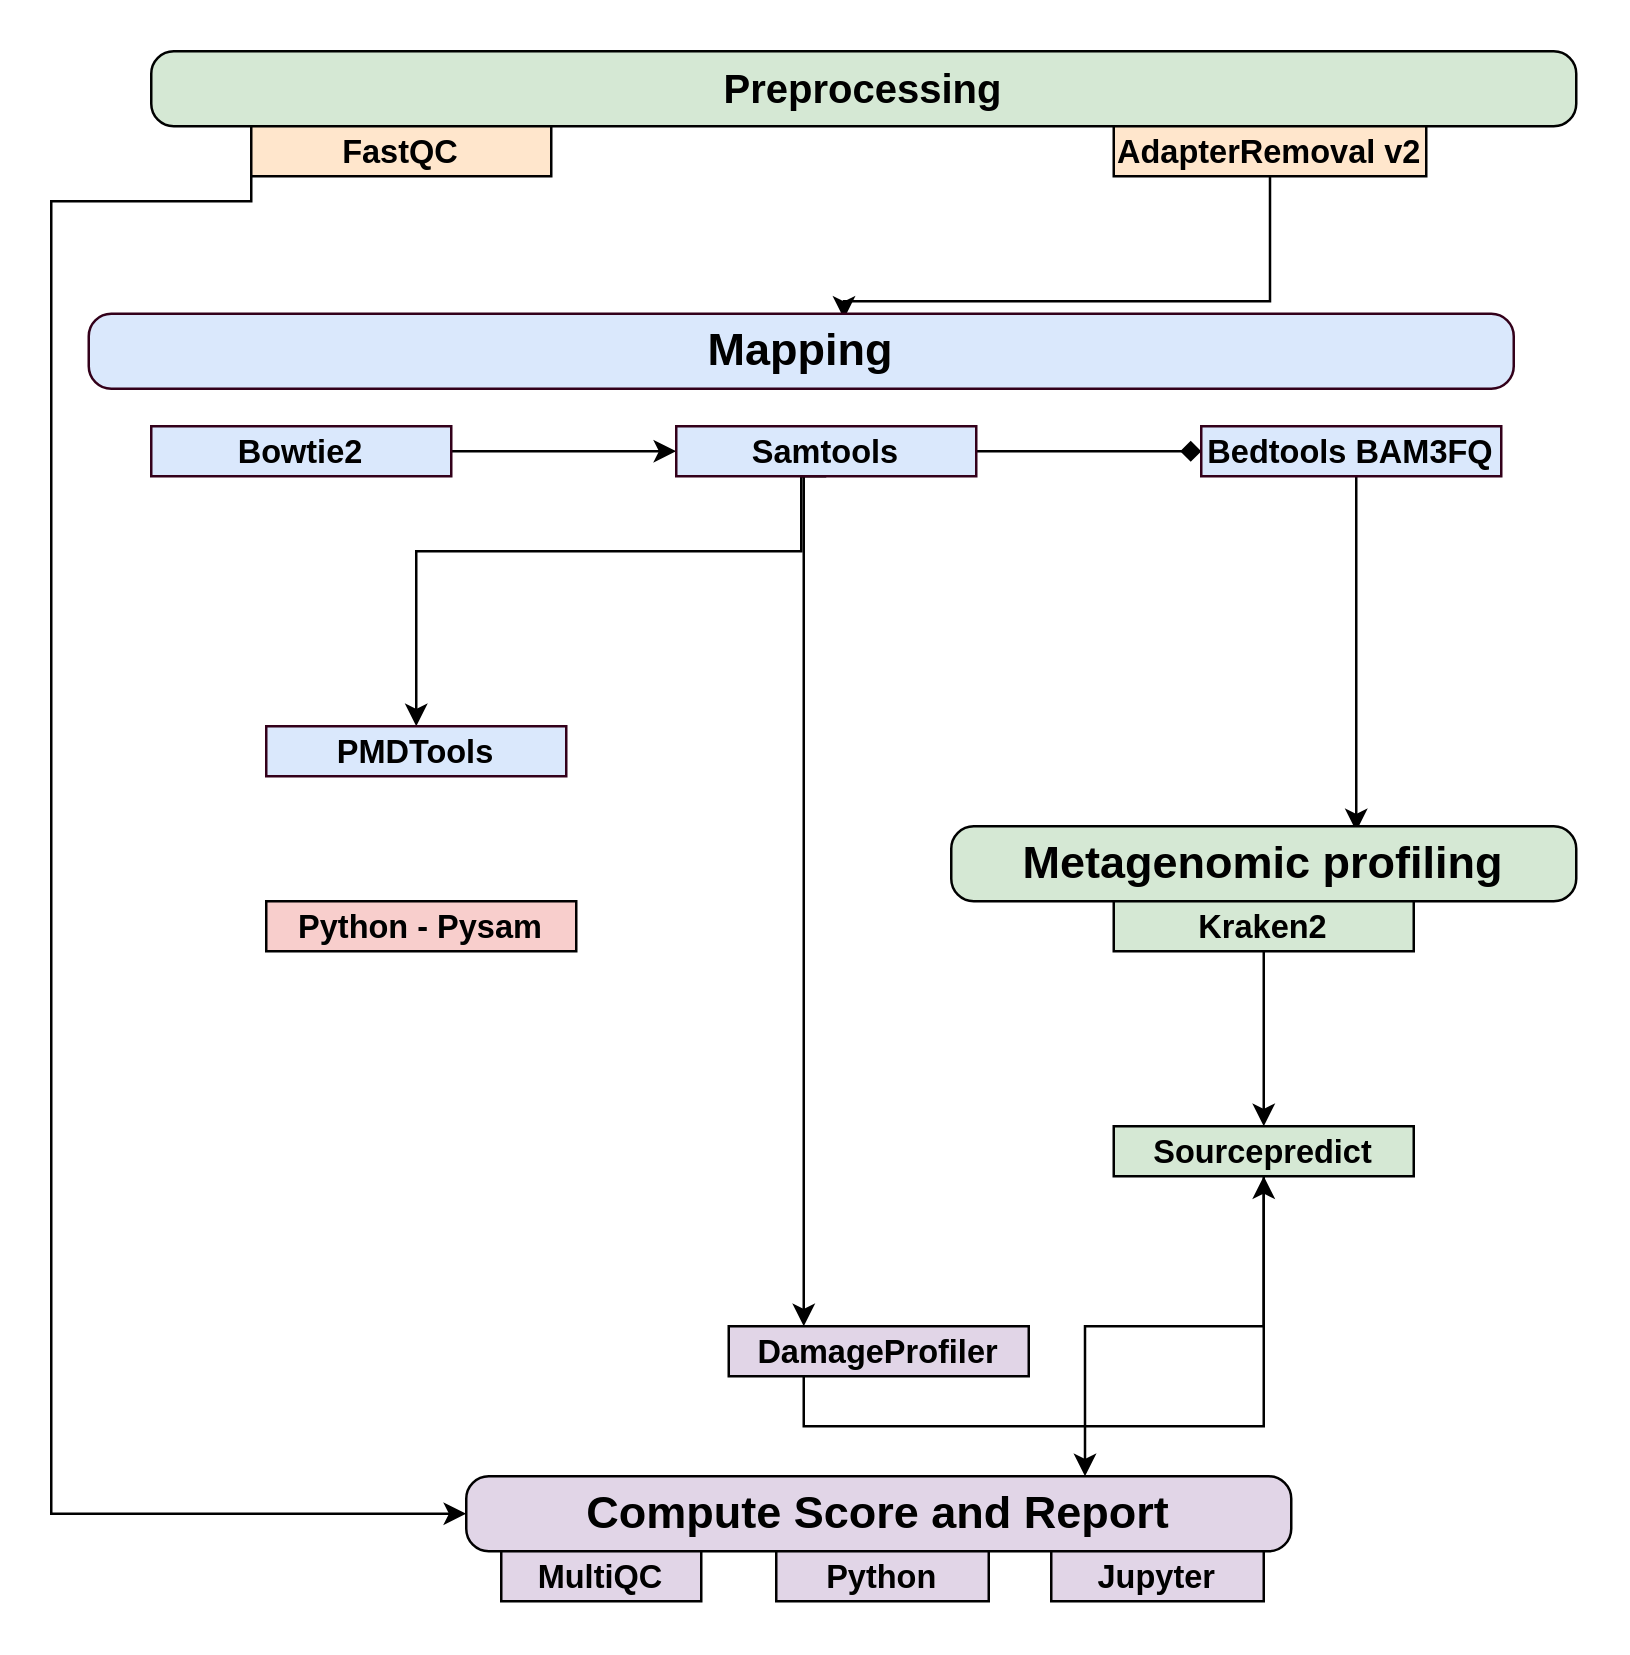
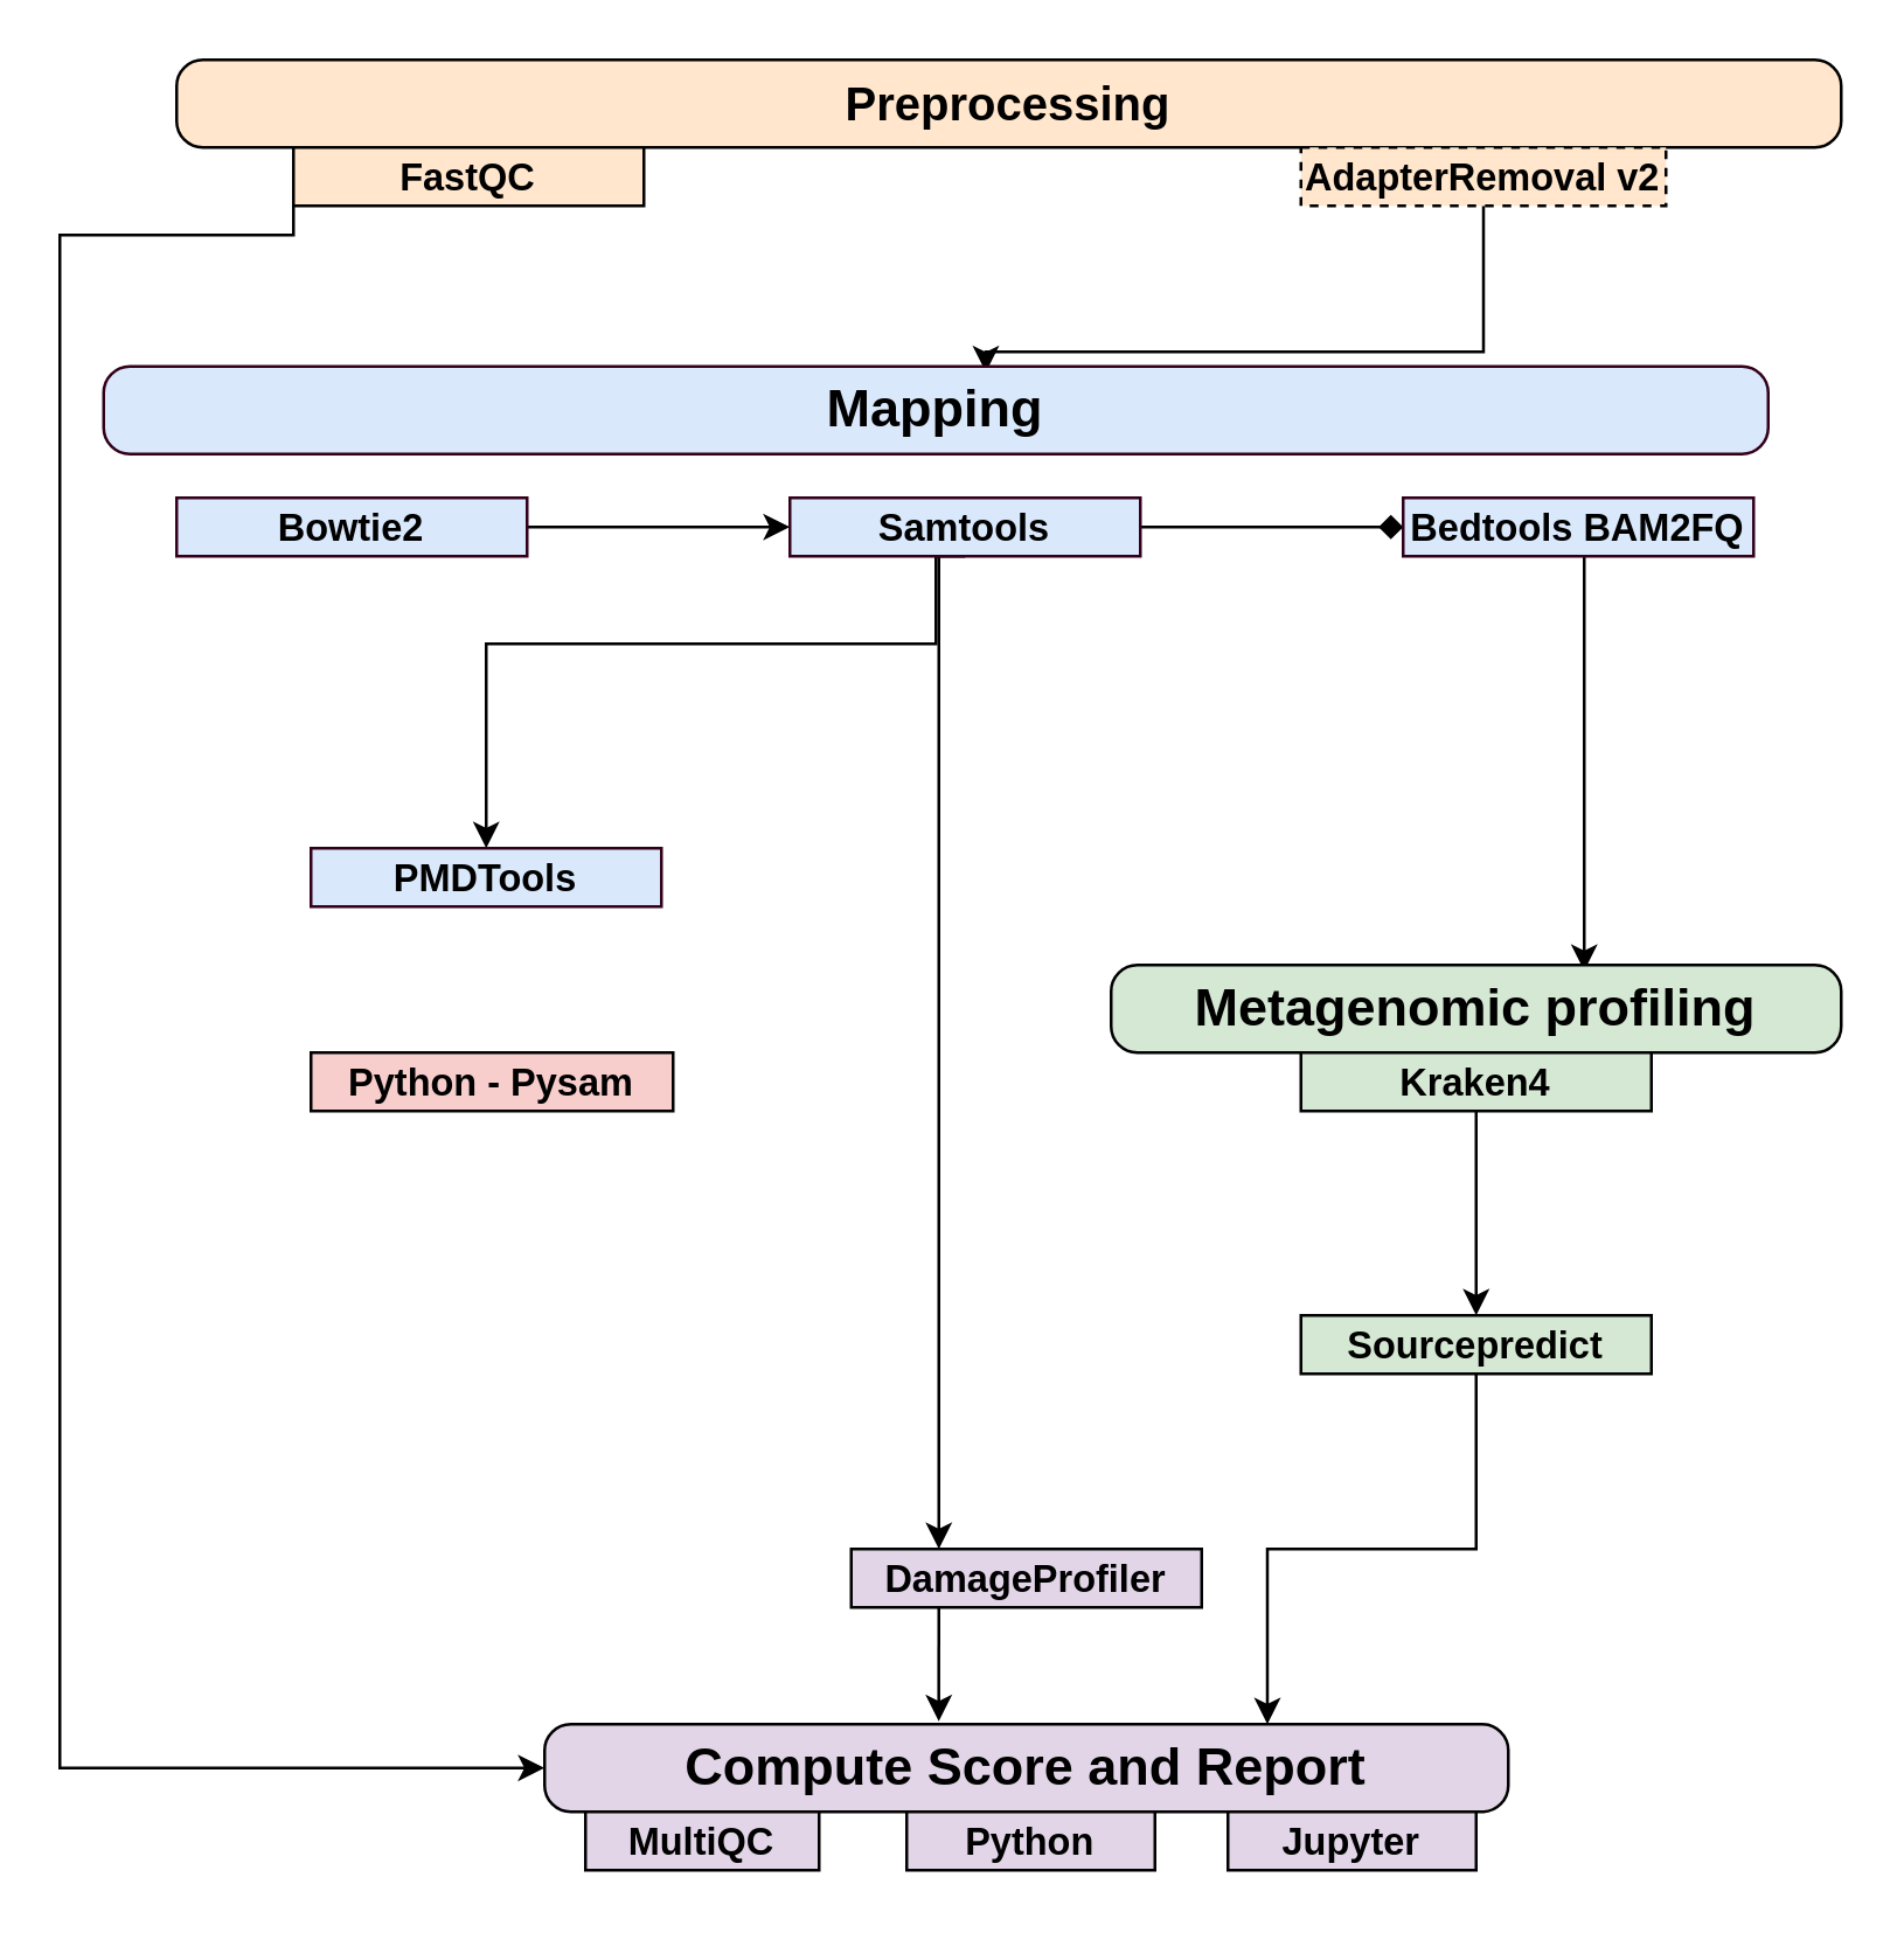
  <mxCell id="0" />
  <mxCell id="1" parent="0" />
- <mxCell id="2" value="&lt;font style=&quot;font-size: 16px&quot;&gt;Preprocessing&lt;/font&gt;" style="rounded=1;whiteSpace=wrap;fillColor=#d5e8d4;strokeColor=#000000;fontFamily=Helvetica;fontStyle=1;fontSize=13;align=center;html=1;labelBackgroundColor=none;labelBorderColor=none;arcSize=30;" parent="1" vertex="1"><mxGeometry x="60" y="20" width="570" height="30" as="geometry" /></mxCell>
+ <mxCell id="2" value="&lt;font style=&quot;font-size: 16px&quot;&gt;Preprocessing&lt;/font&gt;" style="rounded=1;whiteSpace=wrap;fillColor=#ffe6cc;strokeColor=#000000;fontFamily=Helvetica;fontStyle=1;fontSize=13;align=center;html=1;labelBackgroundColor=none;labelBorderColor=none;arcSize=30;" parent="1" vertex="1"><mxGeometry x="60" y="20" width="570" height="30" as="geometry" /></mxCell>
  <mxCell id="3" value="" style="edgeStyle=orthogonalEdgeStyle;rounded=0;orthogonalLoop=1;jettySize=auto;align=center;html=1;labelBackgroundColor=none;labelBorderColor=none;" parent="1" source="4" target="13" edge="1"><mxGeometry relative="1" as="geometry" /></mxCell>
  <mxCell id="4" value="Bowtie2" style="rounded=0;whiteSpace=wrap;fillColor=#dae8fc;strokeColor=#33001A;fontFamily=Helvetica;fontStyle=1;fontSize=13;align=center;html=1;labelBackgroundColor=none;labelBorderColor=none;" parent="1" vertex="1"><mxGeometry x="60" y="170" width="120" height="20" as="geometry" /></mxCell>
  <mxCell id="5" style="edgeStyle=orthogonalEdgeStyle;rounded=0;orthogonalLoop=1;jettySize=auto;entryX=0.53;entryY=0.067;entryDx=0;entryDy=0;entryPerimeter=0;align=center;html=1;labelBackgroundColor=none;labelBorderColor=none;" parent="1" source="6" target="7" edge="1"><mxGeometry relative="1" as="geometry"><mxPoint x="370" y="120" as="targetPoint" /><Array as="points"><mxPoint x="362" y="120" /><mxPoint x="362" y="120" /></Array></mxGeometry></mxCell>
- <mxCell id="6" value="AdapterRemoval v2" style="rounded=0;whiteSpace=wrap;fillColor=#ffe6cc;strokeColor=#000000;fontFamily=Helvetica;fontStyle=1;fontSize=13;align=center;html=1;labelBackgroundColor=none;labelBorderColor=none;" parent="1" vertex="1"><mxGeometry x="445" y="50" width="125" height="20" as="geometry" /></mxCell>
+ <mxCell id="6" value="AdapterRemoval v2" style="rounded=0;whiteSpace=wrap;fillColor=#ffe6cc;strokeColor=#000000;fontFamily=Helvetica;fontStyle=1;fontSize=13;align=center;html=1;labelBackgroundColor=none;labelBorderColor=none;dashed=1;" parent="1" vertex="1"><mxGeometry x="445" y="50" width="125" height="20" as="geometry" /></mxCell>
  <mxCell id="7" value="&lt;font style=&quot;font-size: 18px&quot;&gt;Mapping&lt;/font&gt;" style="rounded=1;whiteSpace=wrap;fillColor=#dae8fc;strokeColor=#33001A;fontFamily=Helvetica;fontStyle=1;fontSize=13;align=center;html=1;labelBackgroundColor=none;labelBorderColor=none;arcSize=30;" parent="1" vertex="1"><mxGeometry x="35" y="125" width="570" height="30" as="geometry" /></mxCell>
  <mxCell id="8" style="edgeStyle=orthogonalEdgeStyle;rounded=0;orthogonalLoop=1;jettySize=auto;html=1;exitX=0;exitY=0.5;exitDx=0;exitDy=0;entryX=0;entryY=0.5;entryDx=0;entryDy=0;labelBackgroundColor=none;fontFamily=Helvetica;fontSize=18;align=center;" parent="1" source="9" target="24" edge="1"><mxGeometry relative="1" as="geometry"><Array as="points"><mxPoint x="20" y="80" /><mxPoint x="20" y="605" /></Array></mxGeometry></mxCell>
  <mxCell id="9" value="FastQC" style="rounded=0;whiteSpace=wrap;fillColor=#ffe6cc;strokeColor=#000000;fontFamily=Helvetica;fontStyle=1;fontSize=13;align=center;html=1;labelBackgroundColor=none;labelBorderColor=none;" parent="1" vertex="1"><mxGeometry x="100" y="50" width="120" height="20" as="geometry" /></mxCell>
  <mxCell id="10" value="" style="edgeStyle=orthogonalEdgeStyle;rounded=0;orthogonalLoop=1;jettySize=auto;align=center;html=1;labelBackgroundColor=none;labelBorderColor=none;endArrow=diamond;" parent="1" source="13" target="15" edge="1"><mxGeometry relative="1" as="geometry" /></mxCell>
  <mxCell id="11" style="edgeStyle=orthogonalEdgeStyle;rounded=0;orthogonalLoop=1;jettySize=auto;html=1;exitX=0.5;exitY=1;exitDx=0;exitDy=0;entryX=0.5;entryY=0;entryDx=0;entryDy=0;labelBackgroundColor=none;fontFamily=Helvetica;fontSize=18;align=center;" parent="1" source="13" target="16" edge="1"><mxGeometry relative="1" as="geometry"><Array as="points"><mxPoint x="320" y="190" /><mxPoint x="320" y="220" /><mxPoint x="166" y="220" /></Array></mxGeometry></mxCell>
  <mxCell id="12" style="edgeStyle=orthogonalEdgeStyle;rounded=0;orthogonalLoop=1;jettySize=auto;html=1;entryX=0.25;entryY=0;entryDx=0;entryDy=0;labelBackgroundColor=none;fontFamily=Helvetica;fontSize=18;align=center;" parent="1" source="13" target="23" edge="1"><mxGeometry relative="1" as="geometry"><Array as="points"><mxPoint x="321" y="210" /><mxPoint x="321" y="210" /></Array></mxGeometry></mxCell>
  <mxCell id="13" value="Samtools" style="rounded=0;whiteSpace=wrap;fillColor=#dae8fc;strokeColor=#33001A;fontFamily=Helvetica;fontStyle=1;fontSize=13;align=center;html=1;labelBackgroundColor=none;labelBorderColor=none;" parent="1" vertex="1"><mxGeometry x="270" y="170" width="120" height="20" as="geometry" /></mxCell>
  <mxCell id="14" style="edgeStyle=orthogonalEdgeStyle;rounded=0;orthogonalLoop=1;jettySize=auto;entryX=0.648;entryY=0.067;entryDx=0;entryDy=0;entryPerimeter=0;align=center;html=1;labelBackgroundColor=none;labelBorderColor=none;" parent="1" source="15" target="17" edge="1"><mxGeometry relative="1" as="geometry"><Array as="points"><mxPoint x="542" y="260" /><mxPoint x="542" y="260" /></Array></mxGeometry></mxCell>
- <mxCell id="15" value="Bedtools BAM3FQ" style="rounded=0;whiteSpace=wrap;fillColor=#dae8fc;strokeColor=#33001A;fontFamily=Helvetica;fontStyle=1;fontSize=13;align=center;html=1;labelBackgroundColor=none;labelBorderColor=none;" parent="1" vertex="1"><mxGeometry x="480" y="170" width="120" height="20" as="geometry" /></mxCell>
+ <mxCell id="15" value="Bedtools BAM2FQ" style="rounded=0;whiteSpace=wrap;fillColor=#dae8fc;strokeColor=#33001A;fontFamily=Helvetica;fontStyle=1;fontSize=13;align=center;html=1;labelBackgroundColor=none;labelBorderColor=none;" parent="1" vertex="1"><mxGeometry x="480" y="170" width="120" height="20" as="geometry" /></mxCell>
  <mxCell id="16" value="PMDTools" style="rounded=0;whiteSpace=wrap;fillColor=#dae8fc;strokeColor=#33001A;fontFamily=Helvetica;fontStyle=1;fontSize=13;align=center;html=1;labelBackgroundColor=none;labelBorderColor=none;" parent="1" vertex="1"><mxGeometry x="106" y="290" width="120" height="20" as="geometry" /></mxCell>
  <mxCell id="17" value="&lt;font style=&quot;font-size: 18px&quot;&gt;Metagenomic profiling&lt;/font&gt;" style="rounded=1;whiteSpace=wrap;fontFamily=Helvetica;fontStyle=1;fontSize=13;align=center;html=1;labelBackgroundColor=none;labelBorderColor=none;fillColor=#d5e8d4;strokeColor=#000000;arcSize=30;" parent="1" vertex="1"><mxGeometry x="380" y="330" width="250" height="30" as="geometry" /></mxCell>
  <mxCell id="18" value="" style="edgeStyle=orthogonalEdgeStyle;rounded=0;orthogonalLoop=1;jettySize=auto;align=center;html=1;labelBackgroundColor=none;labelBorderColor=none;" parent="1" source="19" target="21" edge="1"><mxGeometry relative="1" as="geometry" /></mxCell>
- <mxCell id="19" value="Kraken2" style="rounded=0;whiteSpace=wrap;fontFamily=Helvetica;fontStyle=1;fontSize=13;align=center;html=1;labelBackgroundColor=none;labelBorderColor=none;fillColor=#d5e8d4;strokeColor=#000000;" parent="1" vertex="1"><mxGeometry x="445" y="360" width="120" height="20" as="geometry" /></mxCell>
+ <mxCell id="19" value="Kraken4" style="rounded=0;whiteSpace=wrap;fontFamily=Helvetica;fontStyle=1;fontSize=13;align=center;html=1;labelBackgroundColor=none;labelBorderColor=none;fillColor=#d5e8d4;strokeColor=#000000;" parent="1" vertex="1"><mxGeometry x="445" y="360" width="120" height="20" as="geometry" /></mxCell>
  <mxCell id="20" style="edgeStyle=orthogonalEdgeStyle;rounded=0;orthogonalLoop=1;jettySize=auto;html=1;entryX=0.75;entryY=0;entryDx=0;entryDy=0;labelBackgroundColor=none;fontFamily=Helvetica;fontSize=18;align=center;" parent="1" source="21" target="24" edge="1"><mxGeometry relative="1" as="geometry" /></mxCell>
  <mxCell id="21" value="Sourcepredict" style="rounded=0;whiteSpace=wrap;fontFamily=Helvetica;fontStyle=1;fontSize=13;align=center;html=1;labelBackgroundColor=none;labelBorderColor=none;fillColor=#d5e8d4;strokeColor=#000000;" parent="1" vertex="1"><mxGeometry x="445" y="450" width="120" height="20" as="geometry" /></mxCell>
- <mxCell id="22" style="edgeStyle=orthogonalEdgeStyle;rounded=0;orthogonalLoop=1;jettySize=auto;html=1;exitX=0.25;exitY=1;exitDx=0;exitDy=0;labelBackgroundColor=none;fontFamily=Helvetica;fontSize=18;align=center;" parent="1" source="23" target="21" edge="1"><mxGeometry relative="1" as="geometry" /></mxCell>
+ <mxCell id="22" style="edgeStyle=orthogonalEdgeStyle;rounded=0;orthogonalLoop=1;jettySize=auto;html=1;exitX=0.25;exitY=1;exitDx=0;exitDy=0;entryX=0.409;entryY=-0.033;entryDx=0;entryDy=0;entryPerimeter=0;labelBackgroundColor=none;fontFamily=Helvetica;fontSize=18;align=center;" parent="1" source="23" target="24" edge="1"><mxGeometry relative="1" as="geometry" /></mxCell>
  <mxCell id="23" value="DamageProfiler" style="rounded=0;whiteSpace=wrap;fillColor=#e1d5e7;strokeColor=#000000;fontFamily=Helvetica;fontStyle=1;fontSize=13;align=center;html=1;labelBackgroundColor=none;labelBorderColor=none;" parent="1" vertex="1"><mxGeometry x="291" y="530" width="120" height="20" as="geometry" /></mxCell>
  <mxCell id="24" value="Compute Score and Report" style="rounded=1;whiteSpace=wrap;fillColor=#e1d5e7;strokeColor=#000000;fontFamily=Helvetica;fontStyle=1;fontSize=18;align=center;html=1;labelBackgroundColor=none;labelBorderColor=none;arcSize=30;" parent="1" vertex="1"><mxGeometry x="186" y="590" width="330" height="30" as="geometry" /></mxCell>
  <mxCell id="25" value="&lt;b&gt;MultiQC&lt;/b&gt;" style="rounded=0;whiteSpace=wrap;fillColor=#e1d5e7;strokeColor=#000000;fontFamily=Helvetica;fontStyle=1;fontSize=13;align=center;html=1;labelBackgroundColor=none;labelBorderColor=none;" parent="1" vertex="1"><mxGeometry x="200" y="620" width="80" height="20" as="geometry" /></mxCell>
  <mxCell id="26" value="Python" style="rounded=0;whiteSpace=wrap;fillColor=#e1d5e7;strokeColor=#000000;fontFamily=Helvetica;fontStyle=1;fontSize=13;align=center;html=1;labelBackgroundColor=none;labelBorderColor=none;" parent="1" vertex="1"><mxGeometry x="310" y="620" width="85" height="20" as="geometry" /></mxCell>
  <mxCell id="27" value="Jupyter" style="rounded=0;whiteSpace=wrap;fillColor=#e1d5e7;strokeColor=#000000;fontFamily=Helvetica;fontStyle=1;fontSize=13;align=center;html=1;labelBackgroundColor=none;labelBorderColor=none;" parent="1" vertex="1"><mxGeometry x="420" y="620" width="85" height="20" as="geometry" /></mxCell>
  <mxCell id="28" value="Python - Pysam" style="rounded=0;whiteSpace=wrap;fillColor=#f8cecc;strokeColor=#000000;fontFamily=Helvetica;fontStyle=1;fontSize=13;align=center;html=1;labelBackgroundColor=none;labelBorderColor=none;" parent="1" vertex="1"><mxGeometry x="106" y="360" width="124" height="20" as="geometry" /></mxCell>
